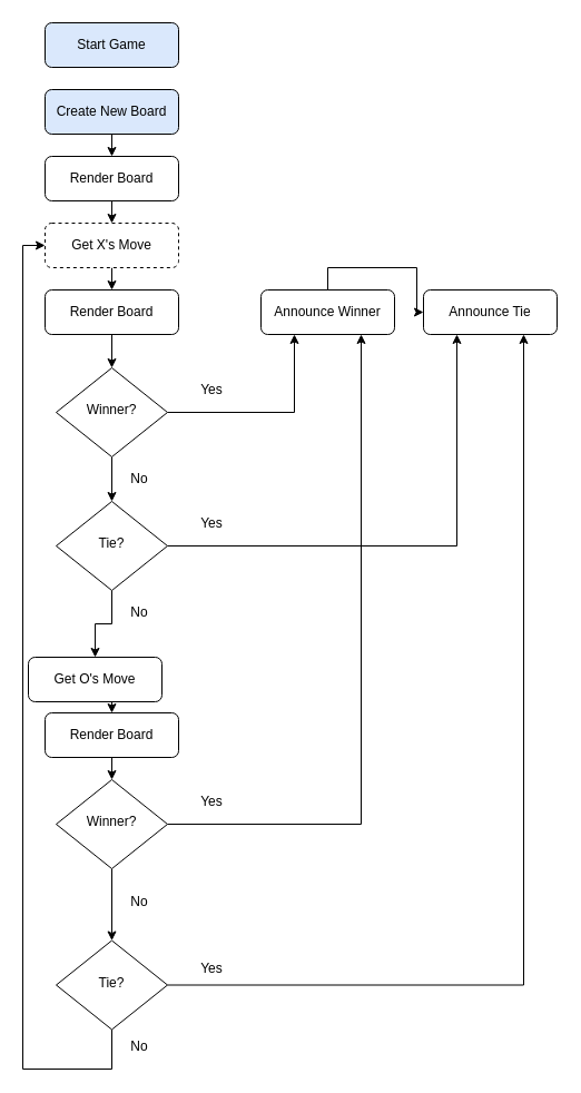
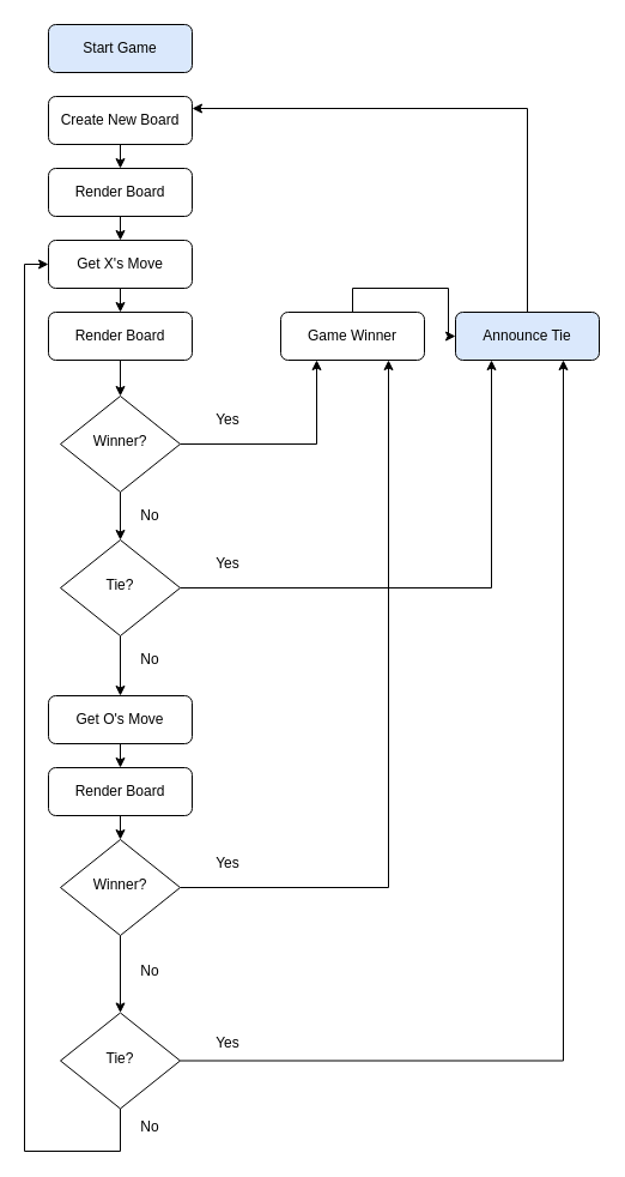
  <mxCell id="0" />
  <mxCell id="1" parent="0" />
  <mxCell id="2" value="Start Game" style="rounded=1;whiteSpace=wrap;html=1;fontSize=12;glass=0;strokeWidth=1;shadow=0;fillColor=#dae8fc;" parent="1" vertex="1"><mxGeometry x="40" y="20" width="120" height="40" as="geometry" /></mxCell>
  <mxCell id="3" style="edgeStyle=orthogonalEdgeStyle;rounded=0;orthogonalLoop=1;jettySize=auto;html=1;exitX=0.5;exitY=1;exitDx=0;exitDy=0;entryX=0.5;entryY=0;entryDx=0;entryDy=0;" edge="1" parent="1" source="4" target="36"><mxGeometry relative="1" as="geometry" /></mxCell>
- <mxCell id="4" value="Create New Board" style="rounded=1;whiteSpace=wrap;html=1;fontSize=12;glass=0;strokeWidth=1;shadow=0;fillColor=#dae8fc;" vertex="1" parent="1"><mxGeometry x="40" y="80" width="120" height="40" as="geometry" /></mxCell>
+ <mxCell id="4" value="Create New Board" style="rounded=1;whiteSpace=wrap;html=1;fontSize=12;glass=0;strokeWidth=1;shadow=0;" vertex="1" parent="1"><mxGeometry x="40" y="80" width="120" height="40" as="geometry" /></mxCell>
  <mxCell id="5" style="edgeStyle=orthogonalEdgeStyle;rounded=0;orthogonalLoop=1;jettySize=auto;html=1;exitX=0.5;exitY=1;exitDx=0;exitDy=0;entryX=0.5;entryY=0;entryDx=0;entryDy=0;" edge="1" parent="1" source="6" target="38"><mxGeometry relative="1" as="geometry" /></mxCell>
- <mxCell id="6" value="Get O's Move" style="rounded=1;whiteSpace=wrap;html=1;fontSize=12;glass=0;strokeWidth=1;shadow=0;" vertex="1" parent="1"><mxGeometry x="25" y="590" width="120" height="40" as="geometry" /></mxCell>
+ <mxCell id="6" value="Get O's Move" style="rounded=1;whiteSpace=wrap;html=1;fontSize=12;glass=0;strokeWidth=1;shadow=0;" vertex="1" parent="1"><mxGeometry x="40" y="580" width="120" height="40" as="geometry" /></mxCell>
  <mxCell id="7" style="edgeStyle=orthogonalEdgeStyle;rounded=0;orthogonalLoop=1;jettySize=auto;html=1;exitX=0.5;exitY=0;exitDx=0;exitDy=0;" edge="1" parent="1" source="8" target="22"><mxGeometry relative="1" as="geometry" /></mxCell>
- <mxCell id="8" value="Announce Winner" style="rounded=1;whiteSpace=wrap;html=1;fontSize=12;glass=0;strokeWidth=1;shadow=0;" vertex="1" parent="1"><mxGeometry x="234" y="260" width="120" height="40" as="geometry" /></mxCell>
+ <mxCell id="8" value="Game Winner" style="rounded=1;whiteSpace=wrap;html=1;fontSize=12;glass=0;strokeWidth=1;shadow=0;" vertex="1" parent="1"><mxGeometry x="234" y="260" width="120" height="40" as="geometry" /></mxCell>
  <mxCell id="9" style="edgeStyle=orthogonalEdgeStyle;rounded=0;orthogonalLoop=1;jettySize=auto;html=1;exitX=0.5;exitY=1;exitDx=0;exitDy=0;entryX=0.5;entryY=0;entryDx=0;entryDy=0;" edge="1" parent="1" source="11" target="17"><mxGeometry relative="1" as="geometry" /></mxCell>
  <mxCell id="10" style="edgeStyle=orthogonalEdgeStyle;rounded=0;orthogonalLoop=1;jettySize=auto;html=1;exitX=1;exitY=0.5;exitDx=0;exitDy=0;entryX=0.25;entryY=1;entryDx=0;entryDy=0;" edge="1" parent="1" source="11" target="8"><mxGeometry relative="1" as="geometry" /></mxCell>
  <mxCell id="11" value="Winner?" style="rhombus;whiteSpace=wrap;html=1;shadow=0;fontFamily=Helvetica;fontSize=12;align=center;strokeWidth=1;spacing=6;spacingTop=-4;" vertex="1" parent="1"><mxGeometry x="50" y="330" width="100" height="80" as="geometry" /></mxCell>
  <mxCell id="12" style="edgeStyle=orthogonalEdgeStyle;rounded=0;orthogonalLoop=1;jettySize=auto;html=1;exitX=0.5;exitY=1;exitDx=0;exitDy=0;entryX=0.5;entryY=0;entryDx=0;entryDy=0;" edge="1" parent="1" source="14" target="20"><mxGeometry relative="1" as="geometry" /></mxCell>
  <mxCell id="13" style="edgeStyle=orthogonalEdgeStyle;rounded=0;orthogonalLoop=1;jettySize=auto;html=1;exitX=1;exitY=0.5;exitDx=0;exitDy=0;entryX=0.75;entryY=1;entryDx=0;entryDy=0;" edge="1" parent="1" source="14" target="8"><mxGeometry relative="1" as="geometry" /></mxCell>
  <mxCell id="14" value="Winner?" style="rhombus;whiteSpace=wrap;html=1;shadow=0;fontFamily=Helvetica;fontSize=12;align=center;strokeWidth=1;spacing=6;spacingTop=-4;" vertex="1" parent="1"><mxGeometry x="50" y="700" width="100" height="80" as="geometry" /></mxCell>
  <mxCell id="15" style="edgeStyle=orthogonalEdgeStyle;rounded=0;orthogonalLoop=1;jettySize=auto;html=1;exitX=0.5;exitY=1;exitDx=0;exitDy=0;entryX=0.5;entryY=0;entryDx=0;entryDy=0;" edge="1" parent="1" source="17" target="6"><mxGeometry relative="1" as="geometry" /></mxCell>
  <mxCell id="16" style="edgeStyle=orthogonalEdgeStyle;rounded=0;orthogonalLoop=1;jettySize=auto;html=1;exitX=1;exitY=0.5;exitDx=0;exitDy=0;entryX=0.25;entryY=1;entryDx=0;entryDy=0;" edge="1" parent="1" source="17" target="22"><mxGeometry relative="1" as="geometry" /></mxCell>
  <mxCell id="17" value="Tie?" style="rhombus;whiteSpace=wrap;html=1;shadow=0;fontFamily=Helvetica;fontSize=12;align=center;strokeWidth=1;spacing=6;spacingTop=-4;" vertex="1" parent="1"><mxGeometry x="50" y="450" width="100" height="80" as="geometry" /></mxCell>
  <mxCell id="18" style="edgeStyle=orthogonalEdgeStyle;rounded=0;orthogonalLoop=1;jettySize=auto;html=1;exitX=1;exitY=0.5;exitDx=0;exitDy=0;entryX=0.75;entryY=1;entryDx=0;entryDy=0;" edge="1" parent="1" source="20" target="22"><mxGeometry relative="1" as="geometry" /></mxCell>
  <mxCell id="19" style="edgeStyle=orthogonalEdgeStyle;rounded=0;orthogonalLoop=1;jettySize=auto;html=1;exitX=0.5;exitY=1;exitDx=0;exitDy=0;entryX=0;entryY=0.5;entryDx=0;entryDy=0;" edge="1" parent="1" source="20" target="32"><mxGeometry relative="1" as="geometry"><Array as="points"><mxPoint x="100" y="960" /><mxPoint x="20" y="960" /><mxPoint x="20" y="220" /></Array></mxGeometry></mxCell>
  <mxCell id="20" value="Tie?" style="rhombus;whiteSpace=wrap;html=1;shadow=0;fontFamily=Helvetica;fontSize=12;align=center;strokeWidth=1;spacing=6;spacingTop=-4;" vertex="1" parent="1"><mxGeometry x="50" y="844.5" width="100" height="80" as="geometry" /></mxCell>
- <mxCell id="22" value="Announce Tie" style="rounded=1;whiteSpace=wrap;html=1;fontSize=12;glass=0;strokeWidth=1;shadow=0;" vertex="1" parent="1"><mxGeometry x="380" y="260" width="120" height="40" as="geometry" /></mxCell>
+ <mxCell id="21" style="edgeStyle=orthogonalEdgeStyle;rounded=0;orthogonalLoop=1;jettySize=auto;html=1;exitX=0.5;exitY=0;exitDx=0;exitDy=0;entryX=1;entryY=0.25;entryDx=0;entryDy=0;" edge="1" parent="1" source="22" target="4"><mxGeometry relative="1" as="geometry" /></mxCell>
+ <mxCell id="22" value="Announce Tie" style="rounded=1;whiteSpace=wrap;html=1;fontSize=12;glass=0;strokeWidth=1;shadow=0;fillColor=#dae8fc;" vertex="1" parent="1"><mxGeometry x="380" y="260" width="120" height="40" as="geometry" /></mxCell>
  <mxCell id="23" value="No" style="text;html=1;strokeColor=none;fillColor=none;align=center;verticalAlign=middle;whiteSpace=wrap;rounded=0;" vertex="1" parent="1"><mxGeometry x="110" y="420" width="30" height="20" as="geometry" /></mxCell>
  <mxCell id="24" value="No" style="text;html=1;strokeColor=none;fillColor=none;align=center;verticalAlign=middle;whiteSpace=wrap;rounded=0;" vertex="1" parent="1"><mxGeometry x="110" y="540" width="30" height="20" as="geometry" /></mxCell>
  <mxCell id="25" value="No" style="text;html=1;strokeColor=none;fillColor=none;align=center;verticalAlign=middle;whiteSpace=wrap;rounded=0;" vertex="1" parent="1"><mxGeometry x="110" y="800" width="30" height="20" as="geometry" /></mxCell>
  <mxCell id="26" value="No" style="text;html=1;strokeColor=none;fillColor=none;align=center;verticalAlign=middle;whiteSpace=wrap;rounded=0;" vertex="1" parent="1"><mxGeometry x="110" y="930" width="30" height="20" as="geometry" /></mxCell>
  <mxCell id="27" value="Yes" style="text;html=1;strokeColor=none;fillColor=none;align=center;verticalAlign=middle;whiteSpace=wrap;rounded=0;" vertex="1" parent="1"><mxGeometry x="180" y="340" width="20" height="20" as="geometry" /></mxCell>
  <mxCell id="28" value="Yes" style="text;html=1;strokeColor=none;fillColor=none;align=center;verticalAlign=middle;whiteSpace=wrap;rounded=0;" vertex="1" parent="1"><mxGeometry x="180" y="460" width="20" height="20" as="geometry" /></mxCell>
  <mxCell id="29" value="Yes" style="text;html=1;strokeColor=none;fillColor=none;align=center;verticalAlign=middle;whiteSpace=wrap;rounded=0;" vertex="1" parent="1"><mxGeometry x="180" y="710" width="20" height="20" as="geometry" /></mxCell>
  <mxCell id="30" value="Yes" style="text;html=1;strokeColor=none;fillColor=none;align=center;verticalAlign=middle;whiteSpace=wrap;rounded=0;" vertex="1" parent="1"><mxGeometry x="180" y="860" width="20" height="20" as="geometry" /></mxCell>
  <mxCell id="31" style="edgeStyle=orthogonalEdgeStyle;rounded=0;orthogonalLoop=1;jettySize=auto;html=1;exitX=0.5;exitY=1;exitDx=0;exitDy=0;entryX=0.5;entryY=0;entryDx=0;entryDy=0;" edge="1" parent="1" source="32" target="34"><mxGeometry relative="1" as="geometry" /></mxCell>
- <mxCell id="32" value="Get X's Move" style="rounded=1;whiteSpace=wrap;html=1;fontSize=12;glass=0;strokeWidth=1;shadow=0;dashed=1;" vertex="1" parent="1"><mxGeometry x="40" y="200" width="120" height="40" as="geometry" /></mxCell>
+ <mxCell id="32" value="Get X's Move" style="rounded=1;whiteSpace=wrap;html=1;fontSize=12;glass=0;strokeWidth=1;shadow=0;" vertex="1" parent="1"><mxGeometry x="40" y="200" width="120" height="40" as="geometry" /></mxCell>
  <mxCell id="33" style="edgeStyle=orthogonalEdgeStyle;rounded=0;orthogonalLoop=1;jettySize=auto;html=1;exitX=0.5;exitY=1;exitDx=0;exitDy=0;entryX=0.5;entryY=0;entryDx=0;entryDy=0;" edge="1" parent="1" source="34" target="11"><mxGeometry relative="1" as="geometry" /></mxCell>
  <mxCell id="34" value="Render Board" style="rounded=1;whiteSpace=wrap;html=1;fontSize=12;glass=0;strokeWidth=1;shadow=0;" vertex="1" parent="1"><mxGeometry x="40" y="260" width="120" height="40" as="geometry" /></mxCell>
  <mxCell id="35" style="edgeStyle=orthogonalEdgeStyle;rounded=0;orthogonalLoop=1;jettySize=auto;html=1;exitX=0.5;exitY=1;exitDx=0;exitDy=0;entryX=0.5;entryY=0;entryDx=0;entryDy=0;" edge="1" parent="1" source="36" target="32"><mxGeometry relative="1" as="geometry" /></mxCell>
  <mxCell id="36" value="Render Board" style="rounded=1;whiteSpace=wrap;html=1;fontSize=12;glass=0;strokeWidth=1;shadow=0;" vertex="1" parent="1"><mxGeometry x="40" y="140" width="120" height="40" as="geometry" /></mxCell>
  <mxCell id="37" style="edgeStyle=orthogonalEdgeStyle;rounded=0;orthogonalLoop=1;jettySize=auto;html=1;exitX=0.5;exitY=1;exitDx=0;exitDy=0;entryX=0.5;entryY=0;entryDx=0;entryDy=0;" edge="1" parent="1" source="38" target="14"><mxGeometry relative="1" as="geometry" /></mxCell>
  <mxCell id="38" value="Render Board" style="rounded=1;whiteSpace=wrap;html=1;fontSize=12;glass=0;strokeWidth=1;shadow=0;" vertex="1" parent="1"><mxGeometry x="40" y="640" width="120" height="40" as="geometry" /></mxCell>
